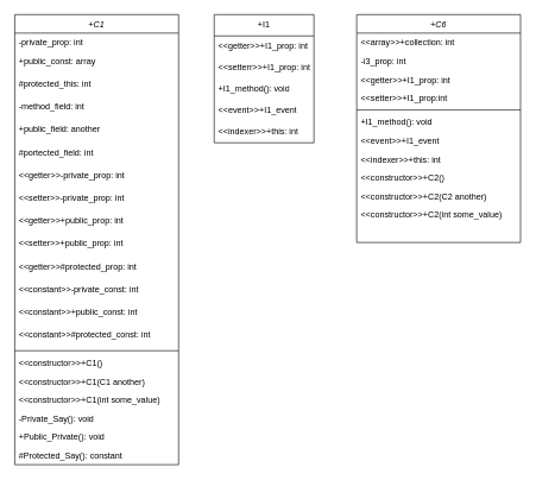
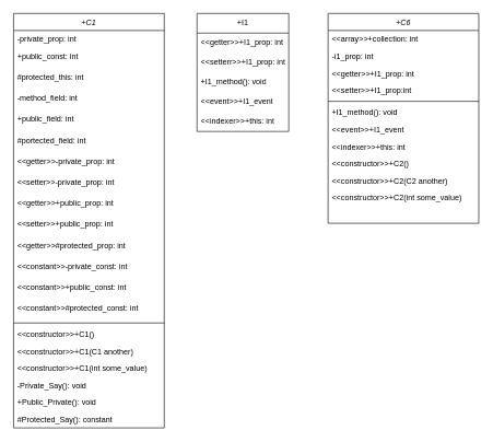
  <mxCell id="0" />
  <mxCell id="1" parent="0" />
  <mxCell id="2" value="+C1&#10;" style="swimlane;fontStyle=2;align=center;verticalAlign=top;childLayout=stackLayout;horizontal=1;startSize=26;horizontalStack=0;resizeParent=1;resizeLast=0;collapsible=1;marginBottom=0;rounded=0;shadow=0;strokeWidth=1;" parent="1" vertex="1"><mxGeometry x="20" y="20" width="230" height="632" as="geometry"><mxRectangle x="230" y="140" width="160" height="26" as="alternateBounds" /></mxGeometry></mxCell>
  <mxCell id="3" value="-private_prop: int&#10;" style="text;align=left;verticalAlign=top;spacingLeft=4;spacingRight=4;overflow=hidden;rotatable=0;points=[[0,0.5],[1,0.5]];portConstraint=eastwest;rounded=0;shadow=0;html=0;" parent="2" vertex="1"><mxGeometry y="26" width="230" height="26" as="geometry" /></mxCell>
- <mxCell id="4" value="+public_const: array" style="text;align=left;verticalAlign=top;spacingLeft=4;spacingRight=4;overflow=hidden;rotatable=0;points=[[0,0.5],[1,0.5]];portConstraint=eastwest;rounded=0;shadow=0;html=0;" parent="2" vertex="1"><mxGeometry y="52" width="230" height="32" as="geometry" /></mxCell>
+ <mxCell id="4" value="+public_const: int" style="text;align=left;verticalAlign=top;spacingLeft=4;spacingRight=4;overflow=hidden;rotatable=0;points=[[0,0.5],[1,0.5]];portConstraint=eastwest;rounded=0;shadow=0;html=0;" parent="2" vertex="1"><mxGeometry y="52" width="230" height="32" as="geometry" /></mxCell>
  <mxCell id="5" value="#protected_this: int&#10;" style="text;align=left;verticalAlign=top;spacingLeft=4;spacingRight=4;overflow=hidden;rotatable=0;points=[[0,0.5],[1,0.5]];portConstraint=eastwest;rounded=0;shadow=0;html=0;" parent="2" vertex="1"><mxGeometry y="84" width="230" height="32" as="geometry" /></mxCell>
  <mxCell id="6" value="-method_field: int&#10;" style="text;align=left;verticalAlign=top;spacingLeft=4;spacingRight=4;overflow=hidden;rotatable=0;points=[[0,0.5],[1,0.5]];portConstraint=eastwest;rounded=0;shadow=0;html=0;" parent="2" vertex="1"><mxGeometry y="116" width="230" height="32" as="geometry" /></mxCell>
- <mxCell id="7" value="+public_field: another&#10;" style="text;align=left;verticalAlign=top;spacingLeft=4;spacingRight=4;overflow=hidden;rotatable=0;points=[[0,0.5],[1,0.5]];portConstraint=eastwest;rounded=0;shadow=0;html=0;" parent="2" vertex="1"><mxGeometry y="148" width="230" height="32" as="geometry" /></mxCell>
+ <mxCell id="7" value="+public_field: int&#10;" style="text;align=left;verticalAlign=top;spacingLeft=4;spacingRight=4;overflow=hidden;rotatable=0;points=[[0,0.5],[1,0.5]];portConstraint=eastwest;rounded=0;shadow=0;html=0;" parent="2" vertex="1"><mxGeometry y="148" width="230" height="32" as="geometry" /></mxCell>
  <mxCell id="8" value="#portected_field: int&#10;" style="text;align=left;verticalAlign=top;spacingLeft=4;spacingRight=4;overflow=hidden;rotatable=0;points=[[0,0.5],[1,0.5]];portConstraint=eastwest;rounded=0;shadow=0;html=0;" parent="2" vertex="1"><mxGeometry y="180" width="230" height="32" as="geometry" /></mxCell>
  <mxCell id="9" value="&lt;&lt;getter&gt;&gt;-private_prop: int&#10;" style="text;align=left;verticalAlign=top;spacingLeft=4;spacingRight=4;overflow=hidden;rotatable=0;points=[[0,0.5],[1,0.5]];portConstraint=eastwest;rounded=0;shadow=0;html=0;" parent="2" vertex="1"><mxGeometry y="212" width="230" height="32" as="geometry" /></mxCell>
  <mxCell id="10" value="&lt;&lt;setter&gt;&gt;-private_prop: int" style="text;align=left;verticalAlign=top;spacingLeft=4;spacingRight=4;overflow=hidden;rotatable=0;points=[[0,0.5],[1,0.5]];portConstraint=eastwest;rounded=0;shadow=0;html=0;" parent="2" vertex="1"><mxGeometry y="244" width="230" height="32" as="geometry" /></mxCell>
  <mxCell id="11" value="&lt;&lt;getter&gt;&gt;+public_prop: int&#10;" style="text;align=left;verticalAlign=top;spacingLeft=4;spacingRight=4;overflow=hidden;rotatable=0;points=[[0,0.5],[1,0.5]];portConstraint=eastwest;rounded=0;shadow=0;html=0;" parent="2" vertex="1"><mxGeometry y="276" width="230" height="32" as="geometry" /></mxCell>
  <mxCell id="12" value="&lt;&lt;setter&gt;&gt;+public_prop: int" style="text;align=left;verticalAlign=top;spacingLeft=4;spacingRight=4;overflow=hidden;rotatable=0;points=[[0,0.5],[1,0.5]];portConstraint=eastwest;rounded=0;shadow=0;html=0;" parent="2" vertex="1"><mxGeometry y="308" width="230" height="32" as="geometry" /></mxCell>
  <mxCell id="13" value="&lt;&lt;getter&gt;&gt;#protected_prop: int" style="text;align=left;verticalAlign=top;spacingLeft=4;spacingRight=4;overflow=hidden;rotatable=0;points=[[0,0.5],[1,0.5]];portConstraint=eastwest;rounded=0;shadow=0;html=0;" parent="2" vertex="1"><mxGeometry y="340" width="230" height="32" as="geometry" /></mxCell>
  <mxCell id="14" value="&lt;&lt;constant&gt;&gt;-private_const: int" style="text;align=left;verticalAlign=top;spacingLeft=4;spacingRight=4;overflow=hidden;rotatable=0;points=[[0,0.5],[1,0.5]];portConstraint=eastwest;rounded=0;shadow=0;html=0;" parent="2" vertex="1"><mxGeometry y="372" width="230" height="32" as="geometry" /></mxCell>
  <mxCell id="15" value="&lt;&lt;constant&gt;&gt;+public_const: int" style="text;align=left;verticalAlign=top;spacingLeft=4;spacingRight=4;overflow=hidden;rotatable=0;points=[[0,0.5],[1,0.5]];portConstraint=eastwest;rounded=0;shadow=0;html=0;" parent="2" vertex="1"><mxGeometry y="404" width="230" height="32" as="geometry" /></mxCell>
  <mxCell id="16" value="&lt;&lt;constant&gt;&gt;#protected_const: int" style="text;align=left;verticalAlign=top;spacingLeft=4;spacingRight=4;overflow=hidden;rotatable=0;points=[[0,0.5],[1,0.5]];portConstraint=eastwest;rounded=0;shadow=0;html=0;" parent="2" vertex="1"><mxGeometry y="436" width="230" height="32" as="geometry" /></mxCell>
  <mxCell id="17" value="" style="line;html=1;strokeWidth=1;align=left;verticalAlign=middle;spacingTop=-1;spacingLeft=3;spacingRight=3;rotatable=0;labelPosition=right;points=[];portConstraint=eastwest;" parent="2" vertex="1"><mxGeometry y="468" width="230" height="8" as="geometry" /></mxCell>
  <mxCell id="18" value="&lt;&lt;constructor&gt;&gt;+C1()" style="text;align=left;verticalAlign=top;spacingLeft=4;spacingRight=4;overflow=hidden;rotatable=0;points=[[0,0.5],[1,0.5]];portConstraint=eastwest;" parent="2" vertex="1"><mxGeometry y="476" width="230" height="26" as="geometry" /></mxCell>
  <mxCell id="19" value="&lt;&lt;constructor&gt;&gt;+C1(C1 another)" style="text;align=left;verticalAlign=top;spacingLeft=4;spacingRight=4;overflow=hidden;rotatable=0;points=[[0,0.5],[1,0.5]];portConstraint=eastwest;" parent="2" vertex="1"><mxGeometry y="502" width="230" height="26" as="geometry" /></mxCell>
  <mxCell id="20" value="&lt;&lt;constructor&gt;&gt;+C1(int some_value)" style="text;align=left;verticalAlign=top;spacingLeft=4;spacingRight=4;overflow=hidden;rotatable=0;points=[[0,0.5],[1,0.5]];portConstraint=eastwest;" parent="2" vertex="1"><mxGeometry y="528" width="230" height="26" as="geometry" /></mxCell>
  <mxCell id="21" value="-Private_Say(): void" style="text;align=left;verticalAlign=top;spacingLeft=4;spacingRight=4;overflow=hidden;rotatable=0;points=[[0,0.5],[1,0.5]];portConstraint=eastwest;" parent="2" vertex="1"><mxGeometry y="554" width="230" height="26" as="geometry" /></mxCell>
  <mxCell id="22" value="+Public_Private(): void" style="text;align=left;verticalAlign=top;spacingLeft=4;spacingRight=4;overflow=hidden;rotatable=0;points=[[0,0.5],[1,0.5]];portConstraint=eastwest;" parent="2" vertex="1"><mxGeometry y="580" width="230" height="26" as="geometry" /></mxCell>
  <mxCell id="23" value="#Protected_Say(): constant" style="text;align=left;verticalAlign=top;spacingLeft=4;spacingRight=4;overflow=hidden;rotatable=0;points=[[0,0.5],[1,0.5]];portConstraint=eastwest;" parent="2" vertex="1"><mxGeometry y="606" width="230" height="26" as="geometry" /></mxCell>
  <mxCell id="24" value="+I1" style="swimlane;fontStyle=0;childLayout=stackLayout;horizontal=1;startSize=30;horizontalStack=0;resizeParent=1;resizeParentMax=0;resizeLast=0;collapsible=1;marginBottom=0;whiteSpace=wrap;html=1;" parent="1" vertex="1"><mxGeometry x="300" y="20" width="140" height="180" as="geometry" /></mxCell>
  <mxCell id="25" value="&amp;lt;&amp;lt;getter&amp;gt;&amp;gt;+I1_prop: int" style="text;strokeColor=none;fillColor=none;align=left;verticalAlign=middle;spacingLeft=4;spacingRight=4;overflow=hidden;points=[[0,0.5],[1,0.5]];portConstraint=eastwest;rotatable=0;whiteSpace=wrap;html=1;" parent="24" vertex="1"><mxGeometry y="30" width="140" height="30" as="geometry" /></mxCell>
  <mxCell id="26" value="&amp;lt;&amp;lt;setterr&amp;gt;&amp;gt;+I1_prop: int" style="text;strokeColor=none;fillColor=none;align=left;verticalAlign=middle;spacingLeft=4;spacingRight=4;overflow=hidden;points=[[0,0.5],[1,0.5]];portConstraint=eastwest;rotatable=0;whiteSpace=wrap;html=1;" parent="24" vertex="1"><mxGeometry y="60" width="140" height="30" as="geometry" /></mxCell>
  <mxCell id="27" value="+I1_method(): void" style="text;strokeColor=none;fillColor=none;align=left;verticalAlign=middle;spacingLeft=4;spacingRight=4;overflow=hidden;points=[[0,0.5],[1,0.5]];portConstraint=eastwest;rotatable=0;whiteSpace=wrap;html=1;" parent="24" vertex="1"><mxGeometry y="90" width="140" height="30" as="geometry" /></mxCell>
  <mxCell id="28" value="&amp;lt;&amp;lt;event&amp;gt;&amp;gt;+I1_event" style="text;strokeColor=none;fillColor=none;align=left;verticalAlign=middle;spacingLeft=4;spacingRight=4;overflow=hidden;points=[[0,0.5],[1,0.5]];portConstraint=eastwest;rotatable=0;whiteSpace=wrap;html=1;flipH=0;flipV=1;" parent="24" vertex="1"><mxGeometry y="120" width="140" height="30" as="geometry" /></mxCell>
  <mxCell id="29" value="&amp;lt;&amp;lt;indexer&amp;gt;&amp;gt;+this: int" style="text;strokeColor=none;fillColor=none;align=left;verticalAlign=middle;spacingLeft=4;spacingRight=4;overflow=hidden;points=[[0,0.5],[1,0.5]];portConstraint=eastwest;rotatable=0;whiteSpace=wrap;html=1;flipH=0;flipV=1;" parent="24" vertex="1"><mxGeometry y="150" width="140" height="30" as="geometry" /></mxCell>
  <mxCell id="30" value="+C6" style="swimlane;fontStyle=2;align=center;verticalAlign=top;childLayout=stackLayout;horizontal=1;startSize=26;horizontalStack=0;resizeParent=1;resizeLast=0;collapsible=1;marginBottom=0;rounded=0;shadow=0;strokeWidth=1;" parent="1" vertex="1"><mxGeometry x="500" y="20" width="230" height="320" as="geometry"><mxRectangle x="230" y="140" width="160" height="26" as="alternateBounds" /></mxGeometry></mxCell>
  <mxCell id="31" value="&lt;&lt;array&gt;&gt;+collection: int" style="text;align=left;verticalAlign=top;spacingLeft=4;spacingRight=4;overflow=hidden;rotatable=0;points=[[0,0.5],[1,0.5]];portConstraint=eastwest;rounded=0;shadow=0;html=0;" parent="30" vertex="1"><mxGeometry y="26" width="230" height="26" as="geometry" /></mxCell>
- <mxCell id="32" value="-i3_prop: int" style="text;align=left;verticalAlign=top;spacingLeft=4;spacingRight=4;overflow=hidden;rotatable=0;points=[[0,0.5],[1,0.5]];portConstraint=eastwest;rounded=0;shadow=0;html=0;" parent="30" vertex="1"><mxGeometry y="52" width="230" height="26" as="geometry" /></mxCell>
+ <mxCell id="32" value="-i1_prop: int" style="text;align=left;verticalAlign=top;spacingLeft=4;spacingRight=4;overflow=hidden;rotatable=0;points=[[0,0.5],[1,0.5]];portConstraint=eastwest;rounded=0;shadow=0;html=0;" parent="30" vertex="1"><mxGeometry y="52" width="230" height="26" as="geometry" /></mxCell>
  <mxCell id="33" value="&lt;&lt;getter&gt;&gt;+I1_prop: int" style="text;align=left;verticalAlign=top;spacingLeft=4;spacingRight=4;overflow=hidden;rotatable=0;points=[[0,0.5],[1,0.5]];portConstraint=eastwest;rounded=0;shadow=0;html=0;" parent="30" vertex="1"><mxGeometry y="78" width="230" height="26" as="geometry" /></mxCell>
  <mxCell id="34" value="&lt;&lt;setter&gt;&gt;+I1_prop:int" style="text;align=left;verticalAlign=top;spacingLeft=4;spacingRight=4;overflow=hidden;rotatable=0;points=[[0,0.5],[1,0.5]];portConstraint=eastwest;rounded=0;shadow=0;html=0;" parent="30" vertex="1"><mxGeometry y="104" width="230" height="26" as="geometry" /></mxCell>
  <mxCell id="35" value="" style="line;html=1;strokeWidth=1;align=left;verticalAlign=middle;spacingTop=-1;spacingLeft=3;spacingRight=3;rotatable=0;labelPosition=right;points=[];portConstraint=eastwest;" parent="30" vertex="1"><mxGeometry y="130" width="230" height="8" as="geometry" /></mxCell>
  <mxCell id="36" value="+I1_method(): void" style="text;align=left;verticalAlign=top;spacingLeft=4;spacingRight=4;overflow=hidden;rotatable=0;points=[[0,0.5],[1,0.5]];portConstraint=eastwest;" parent="30" vertex="1"><mxGeometry y="138" width="230" height="26" as="geometry" /></mxCell>
  <mxCell id="37" value="&lt;&lt;event&gt;&gt;+I1_event" style="text;align=left;verticalAlign=top;spacingLeft=4;spacingRight=4;overflow=hidden;rotatable=0;points=[[0,0.5],[1,0.5]];portConstraint=eastwest;" parent="30" vertex="1"><mxGeometry y="164" width="230" height="26" as="geometry" /></mxCell>
  <mxCell id="38" value="&lt;&lt;indexer&gt;&gt;+this: int" style="text;align=left;verticalAlign=top;spacingLeft=4;spacingRight=4;overflow=hidden;rotatable=0;points=[[0,0.5],[1,0.5]];portConstraint=eastwest;" parent="30" vertex="1"><mxGeometry y="190" width="230" height="26" as="geometry" /></mxCell>
  <mxCell id="39" value="&lt;&lt;constructor&gt;&gt;+C2()" style="text;align=left;verticalAlign=top;spacingLeft=4;spacingRight=4;overflow=hidden;rotatable=0;points=[[0,0.5],[1,0.5]];portConstraint=eastwest;" parent="30" vertex="1"><mxGeometry y="216" width="230" height="26" as="geometry" /></mxCell>
  <mxCell id="40" value="&lt;&lt;constructor&gt;&gt;+C2(C2 another)" style="text;align=left;verticalAlign=top;spacingLeft=4;spacingRight=4;overflow=hidden;rotatable=0;points=[[0,0.5],[1,0.5]];portConstraint=eastwest;" parent="30" vertex="1"><mxGeometry y="242" width="230" height="26" as="geometry" /></mxCell>
  <mxCell id="41" value="&lt;&lt;constructor&gt;&gt;+C2(int some_value)" style="text;align=left;verticalAlign=top;spacingLeft=4;spacingRight=4;overflow=hidden;rotatable=0;points=[[0,0.5],[1,0.5]];portConstraint=eastwest;" parent="30" vertex="1"><mxGeometry y="268" width="230" height="26" as="geometry" /></mxCell>
